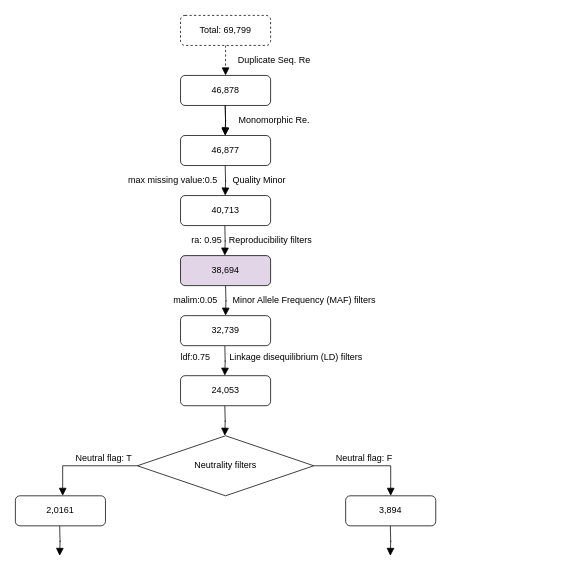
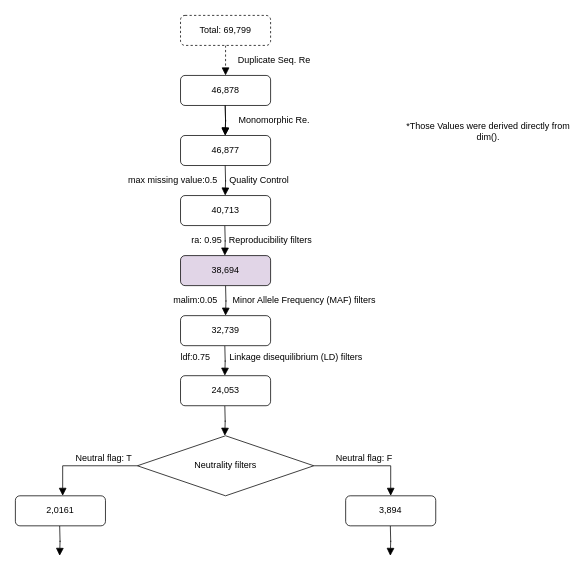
  <mxCell id="0" />
  <mxCell id="1" parent="0" />
  <mxCell id="2" value="" style="rounded=0;html=1;jettySize=auto;orthogonalLoop=1;fontSize=11;endArrow=block;endFill=1;endSize=8;strokeWidth=1;shadow=0;labelBackgroundColor=none;edgeStyle=orthogonalEdgeStyle;entryX=0.5;entryY=0;entryDx=0;entryDy=0;dashed=1;" parent="1" source="3" target="5" edge="1"><mxGeometry relative="1" as="geometry"><mxPoint x="300" y="110" as="targetPoint" /></mxGeometry></mxCell>
  <mxCell id="3" value="Total: 69,799" style="rounded=1;whiteSpace=wrap;html=1;fontSize=12;glass=0;strokeWidth=1;shadow=0;dashed=1;" parent="1" vertex="1"><mxGeometry x="240" y="20" width="120" height="40" as="geometry" /></mxCell>
  <mxCell id="4" value="46,877" style="rounded=1;whiteSpace=wrap;html=1;fontSize=12;glass=0;strokeWidth=1;shadow=0;" parent="1" vertex="1"><mxGeometry x="240" y="180" width="120" height="40" as="geometry" /></mxCell>
  <mxCell id="5" value="46,878" style="rounded=1;whiteSpace=wrap;html=1;" parent="1" vertex="1"><mxGeometry x="240" y="100" width="120" height="40" as="geometry" /></mxCell>
  <mxCell id="6" value="Duplicate Seq. Re" style="text;html=1;strokeColor=none;fillColor=none;align=center;verticalAlign=middle;whiteSpace=wrap;rounded=0;" parent="1" vertex="1"><mxGeometry x="310" y="70" width="110" height="20" as="geometry" /></mxCell>
  <mxCell id="7" value="" style="rounded=0;html=1;jettySize=auto;orthogonalLoop=1;fontSize=11;endArrow=block;endFill=1;endSize=8;strokeWidth=1;shadow=0;labelBackgroundColor=none;edgeStyle=orthogonalEdgeStyle;entryX=0.5;entryY=0;entryDx=0;entryDy=0;" parent="1" edge="1"><mxGeometry relative="1" as="geometry"><mxPoint x="299.5" y="140" as="sourcePoint" /><mxPoint x="299.5" y="180" as="targetPoint" /></mxGeometry></mxCell>
  <mxCell id="8" value="Monomorphic Re." style="text;html=1;strokeColor=none;fillColor=none;align=center;verticalAlign=middle;whiteSpace=wrap;rounded=0;" parent="1" vertex="1"><mxGeometry x="310" y="150" width="110" height="20" as="geometry" /></mxCell>
  <mxCell id="9" value="" style="rounded=0;html=1;jettySize=auto;orthogonalLoop=1;fontSize=11;endArrow=block;endFill=1;endSize=8;strokeWidth=1;shadow=0;labelBackgroundColor=none;edgeStyle=orthogonalEdgeStyle;entryX=0.5;entryY=0;entryDx=0;entryDy=0;" parent="1" edge="1"><mxGeometry relative="1" as="geometry"><mxPoint x="299.5" y="140" as="sourcePoint" /><mxPoint x="299.5" y="180" as="targetPoint" /></mxGeometry></mxCell>
  <mxCell id="10" value="" style="rounded=0;html=1;jettySize=auto;orthogonalLoop=1;fontSize=11;endArrow=block;endFill=1;endSize=8;strokeWidth=1;shadow=0;labelBackgroundColor=none;edgeStyle=orthogonalEdgeStyle;entryX=0.5;entryY=0;entryDx=0;entryDy=0;" parent="1" edge="1"><mxGeometry relative="1" as="geometry"><mxPoint x="299.5" y="220" as="sourcePoint" /><mxPoint x="299.5" y="260" as="targetPoint" /></mxGeometry></mxCell>
  <mxCell id="11" value="" style="rounded=0;html=1;jettySize=auto;orthogonalLoop=1;fontSize=11;endArrow=block;endFill=1;endSize=8;strokeWidth=1;shadow=0;labelBackgroundColor=none;edgeStyle=orthogonalEdgeStyle;entryX=0.5;entryY=0;entryDx=0;entryDy=0;" parent="1" edge="1"><mxGeometry relative="1" as="geometry"><mxPoint x="299" y="300" as="sourcePoint" /><mxPoint x="299" y="340" as="targetPoint" /></mxGeometry></mxCell>
  <mxCell id="12" value="" style="rounded=0;html=1;jettySize=auto;orthogonalLoop=1;fontSize=11;endArrow=block;endFill=1;endSize=8;strokeWidth=1;shadow=0;labelBackgroundColor=none;edgeStyle=orthogonalEdgeStyle;" parent="1" edge="1"><mxGeometry relative="1" as="geometry"><mxPoint x="300" y="380" as="sourcePoint" /><mxPoint x="300" y="420" as="targetPoint" /></mxGeometry></mxCell>
  <mxCell id="13" value="" style="rounded=0;html=1;jettySize=auto;orthogonalLoop=1;fontSize=11;endArrow=block;endFill=1;endSize=8;strokeWidth=1;shadow=0;labelBackgroundColor=none;edgeStyle=orthogonalEdgeStyle;entryX=0.5;entryY=0;entryDx=0;entryDy=0;" parent="1" edge="1"><mxGeometry relative="1" as="geometry"><mxPoint x="299" y="460" as="sourcePoint" /><mxPoint x="299" y="500" as="targetPoint" /></mxGeometry></mxCell>
  <mxCell id="14" value="" style="rounded=0;html=1;jettySize=auto;orthogonalLoop=1;fontSize=11;endArrow=block;endFill=1;endSize=8;strokeWidth=1;shadow=0;labelBackgroundColor=none;edgeStyle=orthogonalEdgeStyle;entryX=0.5;entryY=0;entryDx=0;entryDy=0;" parent="1" edge="1"><mxGeometry relative="1" as="geometry"><mxPoint x="299" y="540" as="sourcePoint" /><mxPoint x="299" y="580" as="targetPoint" /></mxGeometry></mxCell>
  <mxCell id="15" value="40,713" style="rounded=1;whiteSpace=wrap;html=1;fontSize=12;glass=0;strokeWidth=1;shadow=0;" parent="1" vertex="1"><mxGeometry x="240" y="260" width="120" height="40" as="geometry" /></mxCell>
- <mxCell id="16" value="Quality Minor" style="text;html=1;strokeColor=none;fillColor=none;align=center;verticalAlign=middle;whiteSpace=wrap;rounded=0;" parent="1" vertex="1"><mxGeometry x="290" y="230" width="110" height="20" as="geometry" /></mxCell>
+ <mxCell id="16" value="Quality Control" style="text;html=1;strokeColor=none;fillColor=none;align=center;verticalAlign=middle;whiteSpace=wrap;rounded=0;" parent="1" vertex="1"><mxGeometry x="290" y="230" width="110" height="20" as="geometry" /></mxCell>
  <mxCell id="17" value="" style="rhombus;whiteSpace=wrap;html=1;" parent="1" vertex="1"><mxGeometry x="182.5" y="580" width="235" height="80" as="geometry" /></mxCell>
  <mxCell id="18" value="max missing value:0.5" style="text;html=1;strokeColor=none;fillColor=none;align=center;verticalAlign=middle;whiteSpace=wrap;rounded=0;" parent="1" vertex="1"><mxGeometry x="160" y="230" width="140" height="20" as="geometry" /></mxCell>
  <mxCell id="19" value="Reproducibility filters" style="text;html=1;strokeColor=none;fillColor=none;align=center;verticalAlign=middle;whiteSpace=wrap;rounded=0;" parent="1" vertex="1"><mxGeometry x="300" y="310" width="120" height="20" as="geometry" /></mxCell>
  <mxCell id="20" value="ra: 0.95" style="text;html=1;strokeColor=none;fillColor=none;align=center;verticalAlign=middle;whiteSpace=wrap;rounded=0;" parent="1" vertex="1"><mxGeometry x="250" y="310" width="50" height="20" as="geometry" /></mxCell>
  <mxCell id="21" value="38,694" style="rounded=1;whiteSpace=wrap;html=1;fontSize=12;glass=0;strokeWidth=1;shadow=0;fillColor=#e1d5e7;" parent="1" vertex="1"><mxGeometry x="240" y="340" width="120" height="40" as="geometry" /></mxCell>
  <mxCell id="22" value="32,739" style="rounded=1;whiteSpace=wrap;html=1;fontSize=12;glass=0;strokeWidth=1;shadow=0;" parent="1" vertex="1"><mxGeometry x="240" y="420" width="120" height="40" as="geometry" /></mxCell>
  <mxCell id="23" value="Minor Allele Frequency (MAF) filters" style="text;html=1;strokeColor=none;fillColor=none;align=center;verticalAlign=middle;whiteSpace=wrap;rounded=0;" parent="1" vertex="1"><mxGeometry x="300" y="390" width="210" height="20" as="geometry" /></mxCell>
  <mxCell id="24" value="malim:0.05" style="text;html=1;strokeColor=none;fillColor=none;align=center;verticalAlign=middle;whiteSpace=wrap;rounded=0;" parent="1" vertex="1"><mxGeometry x="220" y="390" width="80" height="20" as="geometry" /></mxCell>
  <mxCell id="25" value="" style="rounded=0;html=1;jettySize=auto;orthogonalLoop=1;fontSize=11;endArrow=block;endFill=1;endSize=8;strokeWidth=1;shadow=0;labelBackgroundColor=none;edgeStyle=orthogonalEdgeStyle;" parent="1" edge="1"><mxGeometry relative="1" as="geometry"><mxPoint x="182.5" y="620" as="sourcePoint" /><mxPoint x="83" y="660" as="targetPoint" /><Array as="points"><mxPoint x="83" y="620" /></Array></mxGeometry></mxCell>
  <mxCell id="26" value="" style="rounded=0;html=1;jettySize=auto;orthogonalLoop=1;fontSize=11;endArrow=block;endFill=1;endSize=8;strokeWidth=1;shadow=0;labelBackgroundColor=none;edgeStyle=orthogonalEdgeStyle;" parent="1" source="17" edge="1"><mxGeometry relative="1" as="geometry"><mxPoint x="530" y="660" as="sourcePoint" /><mxPoint x="520" y="660" as="targetPoint" /><Array as="points"><mxPoint x="520" y="620" /></Array></mxGeometry></mxCell>
  <mxCell id="27" value="" style="rounded=0;html=1;jettySize=auto;orthogonalLoop=1;fontSize=11;endArrow=block;endFill=1;endSize=8;strokeWidth=1;shadow=0;labelBackgroundColor=none;edgeStyle=orthogonalEdgeStyle;entryX=0.5;entryY=0;entryDx=0;entryDy=0;" parent="1" edge="1"><mxGeometry relative="1" as="geometry"><mxPoint x="519.5" y="700" as="sourcePoint" /><mxPoint x="519.5" y="740" as="targetPoint" /></mxGeometry></mxCell>
  <mxCell id="28" value="" style="rounded=0;html=1;jettySize=auto;orthogonalLoop=1;fontSize=11;endArrow=block;endFill=1;endSize=8;strokeWidth=1;shadow=0;labelBackgroundColor=none;edgeStyle=orthogonalEdgeStyle;entryX=0.5;entryY=0;entryDx=0;entryDy=0;" parent="1" edge="1"><mxGeometry relative="1" as="geometry"><mxPoint x="79" y="700" as="sourcePoint" /><mxPoint x="79" y="740" as="targetPoint" /></mxGeometry></mxCell>
  <mxCell id="29" value="Linkage disequilibrium (LD) filters" style="text;html=1;strokeColor=none;fillColor=none;align=center;verticalAlign=middle;whiteSpace=wrap;rounded=0;" parent="1" vertex="1"><mxGeometry x="294" y="450" width="200" height="50" as="geometry" /></mxCell>
  <mxCell id="30" value="24,053" style="rounded=1;whiteSpace=wrap;html=1;fontSize=12;glass=0;strokeWidth=1;shadow=0;" parent="1" vertex="1"><mxGeometry x="240" y="500" width="120" height="40" as="geometry" /></mxCell>
  <mxCell id="31" value="ldf:0.75" style="text;html=1;strokeColor=none;fillColor=none;align=center;verticalAlign=middle;whiteSpace=wrap;rounded=0;" parent="1" vertex="1"><mxGeometry x="220" y="465" width="80" height="20" as="geometry" /></mxCell>
  <mxCell id="32" value="Neutrality filters" style="text;html=1;strokeColor=none;fillColor=none;align=center;verticalAlign=middle;whiteSpace=wrap;rounded=0;" parent="1" vertex="1"><mxGeometry x="245" y="605" width="110" height="30" as="geometry" /></mxCell>
  <mxCell id="33" value="Neutral flag: T" style="text;html=1;strokeColor=none;fillColor=none;align=center;verticalAlign=middle;whiteSpace=wrap;rounded=0;" parent="1" vertex="1"><mxGeometry x="92.5" y="600" width="90" height="20" as="geometry" /></mxCell>
  <mxCell id="34" value="Neutral flag: F" style="text;html=1;strokeColor=none;fillColor=none;align=center;verticalAlign=middle;whiteSpace=wrap;rounded=0;" parent="1" vertex="1"><mxGeometry x="440" y="600" width="90" height="20" as="geometry" /></mxCell>
  <mxCell id="35" value="2,0161" style="rounded=1;whiteSpace=wrap;html=1;fontSize=12;glass=0;strokeWidth=1;shadow=0;" parent="1" vertex="1"><mxGeometry x="20" y="660" width="120" height="40" as="geometry" /></mxCell>
  <mxCell id="36" value="3,894" style="rounded=1;whiteSpace=wrap;html=1;fontSize=12;glass=0;strokeWidth=1;shadow=0;" parent="1" vertex="1"><mxGeometry x="460" y="660" width="120" height="40" as="geometry" /></mxCell>
+ <mxCell id="37" value="*Those Values were derived directly from dim()." style="text;html=1;strokeColor=none;fillColor=none;align=center;verticalAlign=middle;whiteSpace=wrap;rounded=0;" parent="1" vertex="1"><mxGeometry x="540" y="120" width="220" height="110" as="geometry" /></mxCell>
